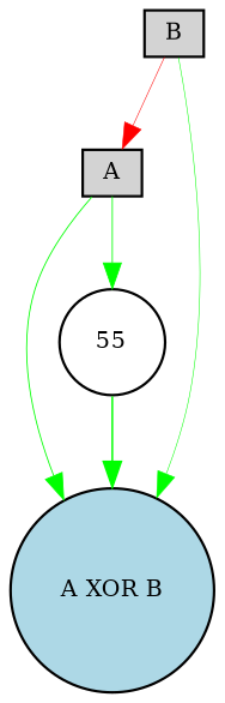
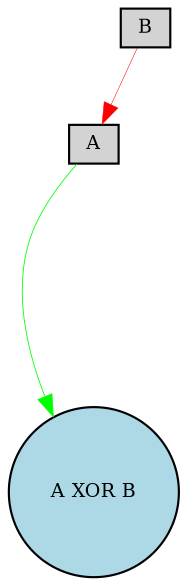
  digraph {
    node [fillcolor=lightgray fontsize=9 shape=box style=filled]
    edge [color=green style=solid]
    A [height=0.2 width=0.2]
    "A XOR B" [fillcolor=lightblue height=0.2 shape=circle width=0.2]
-   55 [fillcolor=white height=0.2 shape=circle width=0.2]
    B [height=0.2 width=0.2]
    A -> "A XOR B" [penwidth=0.3809692123080698]
-   A -> 55 [penwidth=0.3749425972334647]
-   55 -> "A XOR B" [penwidth=0.6792937401289231]
    B -> A [color=red penwidth=0.24069555825306987]
-   B -> "A XOR B" [penwidth=0.2355522860377106]
  }
